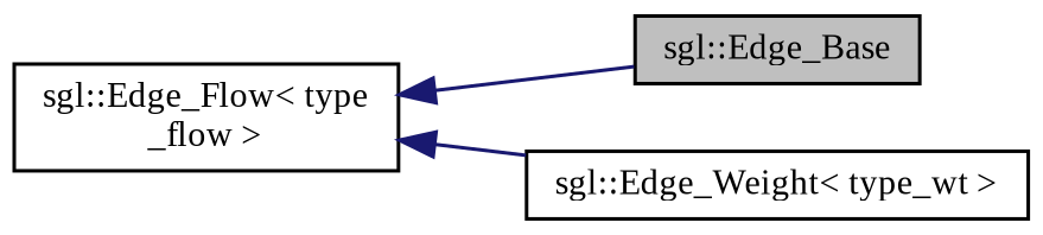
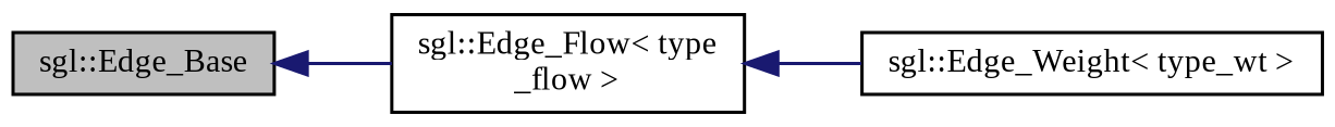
  digraph {
    fontname="Liberation Serif"
    rankdir=LR
    node [color=black fillcolor=white fontname="Liberation Serif" fontsize=10 shape=record style=filled]
    edge [color=midnightblue dir=back fontname="Liberation Serif" fontsize=10 labelfontname=Helvetica labelfontsize=10 style=solid]
    n1 [fillcolor=grey75 fontcolor=black height=0.2 label="sgl::Edge_Base" width=0.4]
    n2 [height=0.2 label="sgl::Edge_Flow\< type\l_flow \>" width=0.4]
    n3 [height=0.2 label="sgl::Edge_Weight\< type_wt \>" width=0.4]
-   n2 -> n1
+   n1 -> n2
    n2 -> n3
  }
